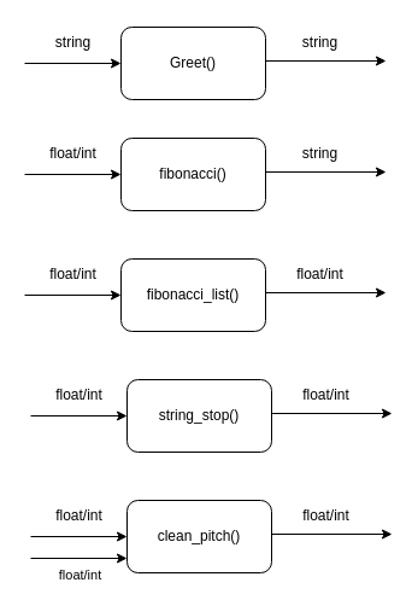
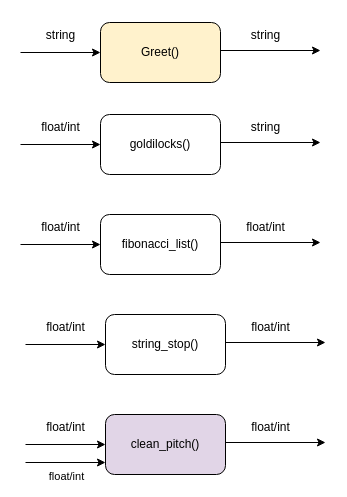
  <mxCell id="0" />
  <mxCell id="1" parent="0" />
- <mxCell id="2" value="Greet()" style="rounded=1;whiteSpace=wrap;html=1;" vertex="1" parent="1"><mxGeometry x="100" y="22" width="120" height="60" as="geometry" /></mxCell>
+ <mxCell id="2" value="Greet()" style="rounded=1;whiteSpace=wrap;html=1;fillColor=#fff2cc;" vertex="1" parent="1"><mxGeometry x="100" y="22" width="120" height="60" as="geometry" /></mxCell>
  <mxCell id="3" value="" style="endArrow=classic;html=1;" edge="1" parent="1"><mxGeometry width="50" height="50" relative="1" as="geometry"><mxPoint x="220" y="50" as="sourcePoint" /><mxPoint x="320" y="50" as="targetPoint" /></mxGeometry></mxCell>
  <mxCell id="4" value="" style="endArrow=classic;html=1;" edge="1" parent="1"><mxGeometry width="50" height="50" relative="1" as="geometry"><mxPoint x="20" y="52" as="sourcePoint" /><mxPoint x="100" y="52" as="targetPoint" /></mxGeometry></mxCell>
  <mxCell id="5" value="string" style="text;html=1;align=center;verticalAlign=middle;resizable=0;points=[];autosize=1;strokeColor=none;fillColor=none;" vertex="1" parent="1"><mxGeometry x="35" y="20" width="50" height="30" as="geometry" /></mxCell>
  <mxCell id="6" value="string" style="text;html=1;align=center;verticalAlign=middle;resizable=0;points=[];autosize=1;strokeColor=none;fillColor=none;" vertex="1" parent="1"><mxGeometry x="240" y="20" width="50" height="30" as="geometry" /></mxCell>
- <mxCell id="7" value="fibonacci()" style="rounded=1;whiteSpace=wrap;html=1;" vertex="1" parent="1"><mxGeometry x="100" y="114" width="120" height="60" as="geometry" /></mxCell>
+ <mxCell id="7" value="goldilocks()" style="rounded=1;whiteSpace=wrap;html=1;" vertex="1" parent="1"><mxGeometry x="100" y="114" width="120" height="60" as="geometry" /></mxCell>
  <mxCell id="8" value="" style="endArrow=classic;html=1;" edge="1" parent="1"><mxGeometry width="50" height="50" relative="1" as="geometry"><mxPoint x="220" y="142" as="sourcePoint" /><mxPoint x="320" y="142" as="targetPoint" /></mxGeometry></mxCell>
  <mxCell id="9" value="" style="endArrow=classic;html=1;" edge="1" parent="1"><mxGeometry width="50" height="50" relative="1" as="geometry"><mxPoint x="20" y="144" as="sourcePoint" /><mxPoint x="100" y="144" as="targetPoint" /></mxGeometry></mxCell>
  <mxCell id="10" value="float/int" style="text;html=1;align=center;verticalAlign=middle;resizable=0;points=[];autosize=1;strokeColor=none;fillColor=none;" vertex="1" parent="1"><mxGeometry x="30" y="112" width="60" height="30" as="geometry" /></mxCell>
  <mxCell id="11" value="string" style="text;html=1;align=center;verticalAlign=middle;resizable=0;points=[];autosize=1;strokeColor=none;fillColor=none;" vertex="1" parent="1"><mxGeometry x="240" y="112" width="50" height="30" as="geometry" /></mxCell>
  <mxCell id="12" value="fibonacci_list()" style="rounded=1;whiteSpace=wrap;html=1;" vertex="1" parent="1"><mxGeometry x="100" y="214" width="120" height="60" as="geometry" /></mxCell>
  <mxCell id="13" value="" style="endArrow=classic;html=1;" edge="1" parent="1"><mxGeometry width="50" height="50" relative="1" as="geometry"><mxPoint x="220" y="242" as="sourcePoint" /><mxPoint x="320" y="242" as="targetPoint" /></mxGeometry></mxCell>
  <mxCell id="14" value="" style="endArrow=classic;html=1;" edge="1" parent="1"><mxGeometry width="50" height="50" relative="1" as="geometry"><mxPoint x="20" y="244" as="sourcePoint" /><mxPoint x="100" y="244" as="targetPoint" /></mxGeometry></mxCell>
  <mxCell id="15" value="float/int" style="text;html=1;align=center;verticalAlign=middle;resizable=0;points=[];autosize=1;strokeColor=none;fillColor=none;" vertex="1" parent="1"><mxGeometry x="30" y="212" width="60" height="30" as="geometry" /></mxCell>
  <mxCell id="16" value="float/int" style="text;html=1;align=center;verticalAlign=middle;resizable=0;points=[];autosize=1;strokeColor=none;fillColor=none;" vertex="1" parent="1"><mxGeometry x="235" y="212" width="60" height="30" as="geometry" /></mxCell>
  <mxCell id="17" value="string_stop()" style="rounded=1;whiteSpace=wrap;html=1;" vertex="1" parent="1"><mxGeometry x="105" y="314" width="120" height="60" as="geometry" /></mxCell>
  <mxCell id="18" value="" style="endArrow=classic;html=1;" edge="1" parent="1"><mxGeometry width="50" height="50" relative="1" as="geometry"><mxPoint x="225" y="342" as="sourcePoint" /><mxPoint x="325" y="342" as="targetPoint" /></mxGeometry></mxCell>
  <mxCell id="19" value="" style="endArrow=classic;html=1;" edge="1" parent="1"><mxGeometry width="50" height="50" relative="1" as="geometry"><mxPoint x="25" y="344" as="sourcePoint" /><mxPoint x="105" y="344" as="targetPoint" /></mxGeometry></mxCell>
  <mxCell id="20" value="float/int" style="text;html=1;align=center;verticalAlign=middle;resizable=0;points=[];autosize=1;strokeColor=none;fillColor=none;" vertex="1" parent="1"><mxGeometry x="35" y="312" width="60" height="30" as="geometry" /></mxCell>
  <mxCell id="21" value="float/int" style="text;html=1;align=center;verticalAlign=middle;resizable=0;points=[];autosize=1;strokeColor=none;fillColor=none;" vertex="1" parent="1"><mxGeometry x="240" y="312" width="60" height="30" as="geometry" /></mxCell>
- <mxCell id="22" value="clean_pitch()" style="rounded=1;whiteSpace=wrap;html=1;" vertex="1" parent="1"><mxGeometry x="105" y="414" width="120" height="60" as="geometry" /></mxCell>
+ <mxCell id="22" value="clean_pitch()" style="rounded=1;whiteSpace=wrap;html=1;fillColor=#e1d5e7;" vertex="1" parent="1"><mxGeometry x="105" y="414" width="120" height="60" as="geometry" /></mxCell>
  <mxCell id="23" value="" style="endArrow=classic;html=1;" edge="1" parent="1"><mxGeometry width="50" height="50" relative="1" as="geometry"><mxPoint x="225" y="442" as="sourcePoint" /><mxPoint x="325" y="442" as="targetPoint" /></mxGeometry></mxCell>
  <mxCell id="24" value="" style="endArrow=classic;html=1;" edge="1" parent="1"><mxGeometry width="50" height="50" relative="1" as="geometry"><mxPoint x="25" y="444" as="sourcePoint" /><mxPoint x="105" y="444" as="targetPoint" /></mxGeometry></mxCell>
  <mxCell id="25" value="float/int" style="text;html=1;align=center;verticalAlign=middle;resizable=0;points=[];autosize=1;strokeColor=none;fillColor=none;" vertex="1" parent="1"><mxGeometry x="35" y="412" width="60" height="30" as="geometry" /></mxCell>
  <mxCell id="26" value="float/int" style="text;html=1;align=center;verticalAlign=middle;resizable=0;points=[];autosize=1;strokeColor=none;fillColor=none;" vertex="1" parent="1"><mxGeometry x="240" y="412" width="60" height="30" as="geometry" /></mxCell>
  <mxCell id="27" value="" style="endArrow=classic;html=1;" edge="1" parent="1"><mxGeometry width="50" height="50" relative="1" as="geometry"><mxPoint x="25" y="462" as="sourcePoint" /><mxPoint x="105" y="462" as="targetPoint" /></mxGeometry></mxCell>
  <mxCell id="28" value="float/int&lt;div&gt;&lt;br&gt;&lt;/div&gt;" style="edgeLabel;html=1;align=center;verticalAlign=middle;resizable=0;points=[];" vertex="1" connectable="0" parent="27"><mxGeometry x="0.15" y="-3" relative="1" as="geometry"><mxPoint x="-6" y="17" as="offset" /></mxGeometry></mxCell>
